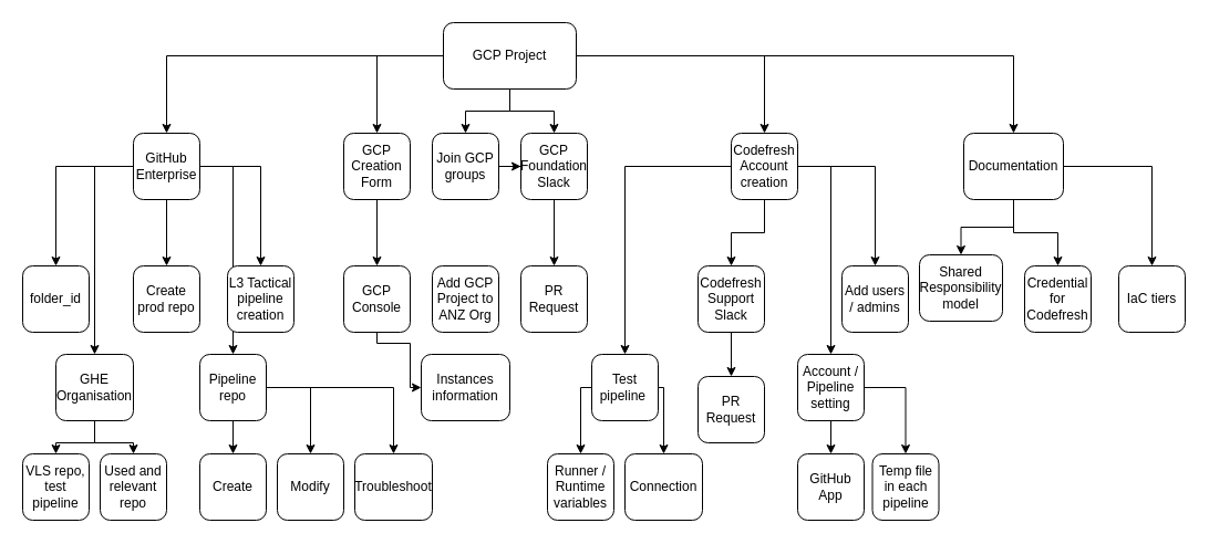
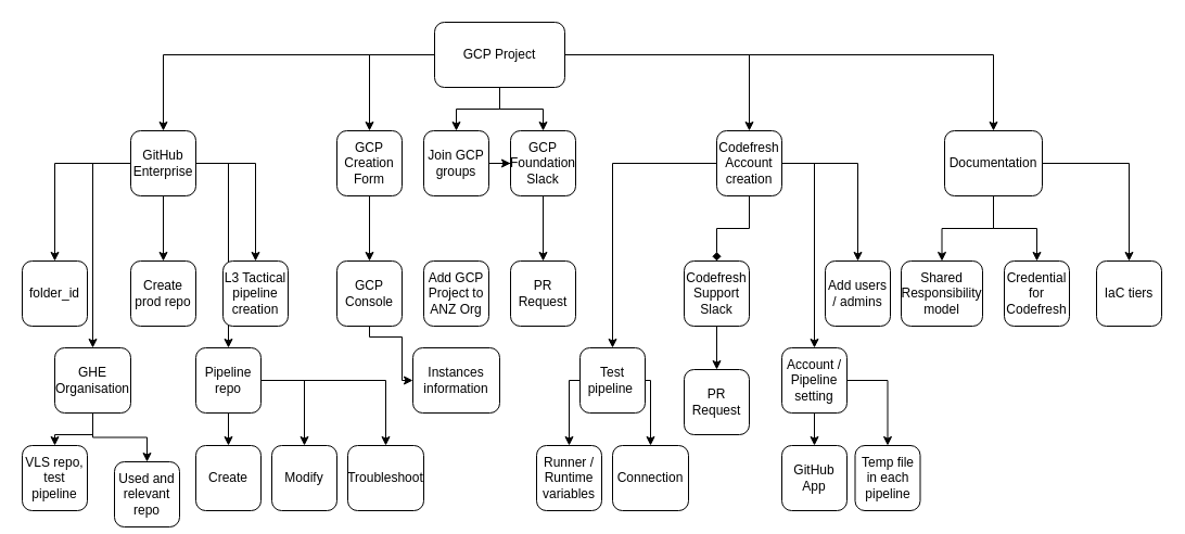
  <mxCell id="0" />
  <mxCell id="1" parent="0" />
  <mxCell id="2" style="edgeStyle=orthogonalEdgeStyle;rounded=0;orthogonalLoop=1;jettySize=auto;html=1;entryX=0.5;entryY=0;entryDx=0;entryDy=0;" parent="1" source="8" target="14" edge="1"><mxGeometry relative="1" as="geometry" /></mxCell>
  <mxCell id="3" style="edgeStyle=orthogonalEdgeStyle;rounded=0;orthogonalLoop=1;jettySize=auto;html=1;entryX=0.5;entryY=0;entryDx=0;entryDy=0;" parent="1" source="8" target="16" edge="1"><mxGeometry relative="1" as="geometry" /></mxCell>
  <mxCell id="4" style="edgeStyle=orthogonalEdgeStyle;rounded=0;orthogonalLoop=1;jettySize=auto;html=1;entryX=0.5;entryY=0;entryDx=0;entryDy=0;" parent="1" source="8" target="25" edge="1"><mxGeometry relative="1" as="geometry" /></mxCell>
  <mxCell id="5" style="edgeStyle=orthogonalEdgeStyle;rounded=0;orthogonalLoop=1;jettySize=auto;html=1;entryX=0.5;entryY=0;entryDx=0;entryDy=0;" parent="1" source="8" target="28" edge="1"><mxGeometry relative="1" as="geometry" /></mxCell>
  <mxCell id="6" style="edgeStyle=orthogonalEdgeStyle;rounded=0;orthogonalLoop=1;jettySize=auto;html=1;" parent="1" source="8" target="21" edge="1"><mxGeometry relative="1" as="geometry" /></mxCell>
  <mxCell id="7" style="edgeStyle=orthogonalEdgeStyle;rounded=0;orthogonalLoop=1;jettySize=auto;html=1;entryX=0.5;entryY=0;entryDx=0;entryDy=0;" parent="1" source="8" target="32" edge="1"><mxGeometry relative="1" as="geometry" /></mxCell>
  <mxCell id="8" value="GCP Project" style="rounded=1;whiteSpace=wrap;html=1;" parent="1" vertex="1"><mxGeometry x="400" y="20" width="120" height="60" as="geometry" /></mxCell>
  <mxCell id="9" style="edgeStyle=orthogonalEdgeStyle;rounded=0;orthogonalLoop=1;jettySize=auto;html=1;entryX=0.5;entryY=0;entryDx=0;entryDy=0;" parent="1" source="14" target="23" edge="1"><mxGeometry relative="1" as="geometry" /></mxCell>
  <mxCell id="10" style="edgeStyle=orthogonalEdgeStyle;rounded=0;orthogonalLoop=1;jettySize=auto;html=1;entryX=0.5;entryY=0;entryDx=0;entryDy=0;" parent="1" source="14" target="22" edge="1"><mxGeometry relative="1" as="geometry" /></mxCell>
  <mxCell id="11" style="edgeStyle=orthogonalEdgeStyle;rounded=0;orthogonalLoop=1;jettySize=auto;html=1;" parent="1" source="14" target="34" edge="1"><mxGeometry relative="1" as="geometry" /></mxCell>
  <mxCell id="12" style="edgeStyle=orthogonalEdgeStyle;rounded=0;orthogonalLoop=1;jettySize=auto;html=1;entryX=0.5;entryY=0;entryDx=0;entryDy=0;" parent="1" source="14" target="42" edge="1"><mxGeometry relative="1" as="geometry"><Array as="points"><mxPoint x="85" y="150" /></Array></mxGeometry></mxCell>
  <mxCell id="13" style="edgeStyle=orthogonalEdgeStyle;rounded=0;orthogonalLoop=1;jettySize=auto;html=1;entryX=0.5;entryY=0;entryDx=0;entryDy=0;" parent="1" source="14" target="46" edge="1"><mxGeometry relative="1" as="geometry"><Array as="points"><mxPoint x="210" y="150" /></Array></mxGeometry></mxCell>
  <mxCell id="14" value="GitHub Enterprise" style="rounded=1;whiteSpace=wrap;html=1;" parent="1" vertex="1"><mxGeometry x="120" y="120" width="60" height="60" as="geometry" /></mxCell>
  <mxCell id="15" style="edgeStyle=orthogonalEdgeStyle;rounded=0;orthogonalLoop=1;jettySize=auto;html=1;entryX=0.5;entryY=0;entryDx=0;entryDy=0;" parent="1" source="16" target="36" edge="1"><mxGeometry relative="1" as="geometry" /></mxCell>
  <mxCell id="16" value="GCP Creation Form" style="rounded=1;whiteSpace=wrap;html=1;" parent="1" vertex="1"><mxGeometry x="310" y="120" width="60" height="60" as="geometry" /></mxCell>
- <mxCell id="17" style="edgeStyle=orthogonalEdgeStyle;rounded=0;orthogonalLoop=1;jettySize=auto;html=1;entryX=0.5;entryY=0;entryDx=0;entryDy=0;" parent="1" source="21" target="39" edge="1"><mxGeometry relative="1" as="geometry" /></mxCell>
+ <mxCell id="17" style="edgeStyle=orthogonalEdgeStyle;rounded=0;orthogonalLoop=1;jettySize=auto;html=1;entryX=0.5;entryY=0;entryDx=0;entryDy=0;endArrow=diamond;" parent="1" source="21" target="39" edge="1"><mxGeometry relative="1" as="geometry" /></mxCell>
  <mxCell id="18" style="edgeStyle=orthogonalEdgeStyle;rounded=0;orthogonalLoop=1;jettySize=auto;html=1;entryX=0.5;entryY=0;entryDx=0;entryDy=0;" parent="1" source="21" target="33" edge="1"><mxGeometry relative="1" as="geometry" /></mxCell>
  <mxCell id="19" style="edgeStyle=orthogonalEdgeStyle;rounded=0;orthogonalLoop=1;jettySize=auto;html=1;" parent="1" source="21" target="53" edge="1"><mxGeometry relative="1" as="geometry"><Array as="points"><mxPoint x="564" y="150" /></Array></mxGeometry></mxCell>
  <mxCell id="20" style="edgeStyle=orthogonalEdgeStyle;rounded=0;orthogonalLoop=1;jettySize=auto;html=1;entryX=0.5;entryY=0;entryDx=0;entryDy=0;" parent="1" source="21" target="56" edge="1"><mxGeometry relative="1" as="geometry"><Array as="points"><mxPoint x="750" y="150" /></Array></mxGeometry></mxCell>
  <mxCell id="21" value="Codefresh Account creation" style="rounded=1;whiteSpace=wrap;html=1;" parent="1" vertex="1"><mxGeometry x="660" y="120" width="60" height="60" as="geometry" /></mxCell>
  <mxCell id="22" value="folder_id" style="rounded=1;whiteSpace=wrap;html=1;" parent="1" vertex="1"><mxGeometry x="20" y="240" width="60" height="60" as="geometry" /></mxCell>
  <mxCell id="23" value="Create prod repo" style="rounded=1;whiteSpace=wrap;html=1;" parent="1" vertex="1"><mxGeometry x="120" y="240" width="60" height="60" as="geometry" /></mxCell>
  <mxCell id="24" style="edgeStyle=orthogonalEdgeStyle;rounded=0;orthogonalLoop=1;jettySize=auto;html=1;" parent="1" source="25" target="28" edge="1"><mxGeometry relative="1" as="geometry" /></mxCell>
  <mxCell id="25" value="Join GCP groups" style="rounded=1;whiteSpace=wrap;html=1;" parent="1" vertex="1"><mxGeometry x="390" y="120" width="60" height="60" as="geometry" /></mxCell>
  <mxCell id="26" value="PR Request" style="rounded=1;whiteSpace=wrap;html=1;" parent="1" vertex="1"><mxGeometry x="470" y="240" width="60" height="60" as="geometry" /></mxCell>
  <mxCell id="27" style="edgeStyle=orthogonalEdgeStyle;rounded=0;orthogonalLoop=1;jettySize=auto;html=1;entryX=0.5;entryY=0;entryDx=0;entryDy=0;" parent="1" source="28" target="26" edge="1"><mxGeometry relative="1" as="geometry" /></mxCell>
  <mxCell id="28" value="GCP Foundation Slack" style="rounded=1;whiteSpace=wrap;html=1;" parent="1" vertex="1"><mxGeometry x="470" y="120" width="60" height="60" as="geometry" /></mxCell>
  <mxCell id="29" style="edgeStyle=orthogonalEdgeStyle;rounded=0;orthogonalLoop=1;jettySize=auto;html=1;entryX=0.5;entryY=0;entryDx=0;entryDy=0;" parent="1" source="32" target="48" edge="1"><mxGeometry relative="1" as="geometry" /></mxCell>
  <mxCell id="30" style="edgeStyle=orthogonalEdgeStyle;rounded=0;orthogonalLoop=1;jettySize=auto;html=1;entryX=0.5;entryY=0;entryDx=0;entryDy=0;" parent="1" source="32" target="49" edge="1"><mxGeometry relative="1" as="geometry" /></mxCell>
  <mxCell id="31" style="edgeStyle=orthogonalEdgeStyle;rounded=0;orthogonalLoop=1;jettySize=auto;html=1;" parent="1" source="32" target="47" edge="1"><mxGeometry relative="1" as="geometry" /></mxCell>
  <mxCell id="32" value="Documentation" style="rounded=1;whiteSpace=wrap;html=1;" parent="1" vertex="1"><mxGeometry x="870" y="120" width="90" height="60" as="geometry" /></mxCell>
  <mxCell id="33" value="Add users / admins" style="rounded=1;whiteSpace=wrap;html=1;" parent="1" vertex="1"><mxGeometry x="760" y="240" width="60" height="60" as="geometry" /></mxCell>
  <mxCell id="34" value="L3 Tactical pipeline creation" style="rounded=1;whiteSpace=wrap;html=1;" parent="1" vertex="1"><mxGeometry x="205" y="240" width="60" height="60" as="geometry" /></mxCell>
  <mxCell id="35" style="edgeStyle=orthogonalEdgeStyle;rounded=0;orthogonalLoop=1;jettySize=auto;html=1;entryX=0;entryY=0.5;entryDx=0;entryDy=0;" edge="1" parent="1" source="36" target="66"><mxGeometry relative="1" as="geometry"><Array as="points"><mxPoint x="340" y="310" /><mxPoint x="370" y="310" /></Array></mxGeometry></mxCell>
  <mxCell id="36" value="GCP Console" style="rounded=1;whiteSpace=wrap;html=1;" parent="1" vertex="1"><mxGeometry x="310" y="240" width="60" height="60" as="geometry" /></mxCell>
  <mxCell id="37" value="PR Request" style="rounded=1;whiteSpace=wrap;html=1;" parent="1" vertex="1"><mxGeometry x="630" y="340" width="60" height="60" as="geometry" /></mxCell>
  <mxCell id="38" style="edgeStyle=orthogonalEdgeStyle;rounded=0;orthogonalLoop=1;jettySize=auto;html=1;" edge="1" parent="1" source="39" target="37"><mxGeometry relative="1" as="geometry" /></mxCell>
  <mxCell id="39" value="Codefresh Support Slack" style="rounded=1;whiteSpace=wrap;html=1;" parent="1" vertex="1"><mxGeometry x="630" y="240" width="60" height="60" as="geometry" /></mxCell>
  <mxCell id="40" style="edgeStyle=orthogonalEdgeStyle;rounded=0;orthogonalLoop=1;jettySize=auto;html=1;entryX=0.5;entryY=0;entryDx=0;entryDy=0;" parent="1" source="42" target="57" edge="1"><mxGeometry relative="1" as="geometry" /></mxCell>
  <mxCell id="41" style="edgeStyle=orthogonalEdgeStyle;rounded=0;orthogonalLoop=1;jettySize=auto;html=1;entryX=0.5;entryY=0;entryDx=0;entryDy=0;" parent="1" source="42" target="58" edge="1"><mxGeometry relative="1" as="geometry" /></mxCell>
  <mxCell id="42" value="GHE Organisation" style="rounded=1;whiteSpace=wrap;html=1;" parent="1" vertex="1"><mxGeometry x="50" y="320" width="70" height="60" as="geometry" /></mxCell>
  <mxCell id="43" style="edgeStyle=orthogonalEdgeStyle;rounded=0;orthogonalLoop=1;jettySize=auto;html=1;entryX=0.5;entryY=0;entryDx=0;entryDy=0;" parent="1" source="46" target="61" edge="1"><mxGeometry relative="1" as="geometry" /></mxCell>
  <mxCell id="44" style="edgeStyle=orthogonalEdgeStyle;rounded=0;orthogonalLoop=1;jettySize=auto;html=1;entryX=0.5;entryY=0;entryDx=0;entryDy=0;" parent="1" source="46" target="59" edge="1"><mxGeometry relative="1" as="geometry" /></mxCell>
  <mxCell id="45" style="edgeStyle=orthogonalEdgeStyle;rounded=0;orthogonalLoop=1;jettySize=auto;html=1;entryX=0.5;entryY=0;entryDx=0;entryDy=0;" parent="1" source="46" target="60" edge="1"><mxGeometry relative="1" as="geometry" /></mxCell>
  <mxCell id="46" value="Pipeline repo" style="rounded=1;whiteSpace=wrap;html=1;" parent="1" vertex="1"><mxGeometry x="180" y="320" width="60" height="60" as="geometry" /></mxCell>
  <mxCell id="47" value="IaC tiers" style="rounded=1;whiteSpace=wrap;html=1;" parent="1" vertex="1"><mxGeometry x="1010" y="240" width="60" height="60" as="geometry" /></mxCell>
  <mxCell id="48" value="Credential for Codefresh" style="rounded=1;whiteSpace=wrap;html=1;" parent="1" vertex="1"><mxGeometry x="925" y="240" width="60" height="60" as="geometry" /></mxCell>
- <mxCell id="49" value="Shared Responsibility model" style="rounded=1;whiteSpace=wrap;html=1;" parent="1" vertex="1"><mxGeometry x="830" y="230" width="75" height="60" as="geometry" /></mxCell>
+ <mxCell id="49" value="Shared Responsibility model" style="rounded=1;whiteSpace=wrap;html=1;" parent="1" vertex="1"><mxGeometry x="830" y="240" width="75" height="60" as="geometry" /></mxCell>
  <mxCell id="50" value="Add GCP Project to ANZ Org" style="rounded=1;whiteSpace=wrap;html=1;" parent="1" vertex="1"><mxGeometry x="390" y="240" width="60" height="60" as="geometry" /></mxCell>
  <mxCell id="51" style="edgeStyle=orthogonalEdgeStyle;rounded=0;orthogonalLoop=1;jettySize=auto;html=1;entryX=0.5;entryY=0;entryDx=0;entryDy=0;" parent="1" source="53" target="62" edge="1"><mxGeometry relative="1" as="geometry"><Array as="points"><mxPoint x="524" y="350" /></Array></mxGeometry></mxCell>
  <mxCell id="52" style="edgeStyle=orthogonalEdgeStyle;rounded=0;orthogonalLoop=1;jettySize=auto;html=1;entryX=0.5;entryY=0;entryDx=0;entryDy=0;" parent="1" source="53" target="63" edge="1"><mxGeometry relative="1" as="geometry"><Array as="points"><mxPoint x="599" y="350" /></Array></mxGeometry></mxCell>
  <mxCell id="53" value="Test pipeline&amp;nbsp;" style="rounded=1;whiteSpace=wrap;html=1;" parent="1" vertex="1"><mxGeometry x="534" y="320" width="60" height="60" as="geometry" /></mxCell>
  <mxCell id="54" style="edgeStyle=orthogonalEdgeStyle;rounded=0;orthogonalLoop=1;jettySize=auto;html=1;entryX=0.5;entryY=0;entryDx=0;entryDy=0;" parent="1" source="56" target="64" edge="1"><mxGeometry relative="1" as="geometry" /></mxCell>
  <mxCell id="55" style="edgeStyle=orthogonalEdgeStyle;rounded=0;orthogonalLoop=1;jettySize=auto;html=1;entryX=0.5;entryY=0;entryDx=0;entryDy=0;" parent="1" source="56" target="65" edge="1"><mxGeometry relative="1" as="geometry" /></mxCell>
  <mxCell id="56" value="Account / Pipeline setting" style="rounded=1;whiteSpace=wrap;html=1;" parent="1" vertex="1"><mxGeometry x="720" y="320" width="60" height="60" as="geometry" /></mxCell>
  <mxCell id="57" value="VLS repo, test pipeline" style="rounded=1;whiteSpace=wrap;html=1;" parent="1" vertex="1"><mxGeometry x="20" y="410" width="60" height="60" as="geometry" /></mxCell>
- <mxCell id="58" value="Used and relevant repo" style="rounded=1;whiteSpace=wrap;html=1;" parent="1" vertex="1"><mxGeometry x="90" y="410" width="60" height="60" as="geometry" /></mxCell>
+ <mxCell id="58" value="Used and relevant repo" style="rounded=1;whiteSpace=wrap;html=1;" parent="1" vertex="1"><mxGeometry x="105" y="425" width="60" height="60" as="geometry" /></mxCell>
  <mxCell id="59" value="Troubleshoot" style="rounded=1;whiteSpace=wrap;html=1;" parent="1" vertex="1"><mxGeometry x="320" y="410" width="70" height="60" as="geometry" /></mxCell>
  <mxCell id="60" value="Modify" style="rounded=1;whiteSpace=wrap;html=1;" parent="1" vertex="1"><mxGeometry x="250" y="410" width="60" height="60" as="geometry" /></mxCell>
  <mxCell id="61" value="Create" style="rounded=1;whiteSpace=wrap;html=1;" parent="1" vertex="1"><mxGeometry x="180" y="410" width="60" height="60" as="geometry" /></mxCell>
  <mxCell id="62" value="Runner / Runtime variables" style="rounded=1;whiteSpace=wrap;html=1;" parent="1" vertex="1"><mxGeometry x="494" y="410" width="60" height="60" as="geometry" /></mxCell>
  <mxCell id="63" value="Connection" style="rounded=1;whiteSpace=wrap;html=1;" parent="1" vertex="1"><mxGeometry x="564" y="410" width="70" height="60" as="geometry" /></mxCell>
  <mxCell id="64" value="GitHub App" style="rounded=1;whiteSpace=wrap;html=1;" parent="1" vertex="1"><mxGeometry x="720" y="410" width="60" height="60" as="geometry" /></mxCell>
  <mxCell id="65" value="Temp file in each pipeline" style="rounded=1;whiteSpace=wrap;html=1;" parent="1" vertex="1"><mxGeometry x="787.5" y="410" width="60" height="60" as="geometry" /></mxCell>
  <mxCell id="66" value="Instances information" style="rounded=1;whiteSpace=wrap;html=1;" vertex="1" parent="1"><mxGeometry x="380" y="320" width="80" height="60" as="geometry" /></mxCell>
